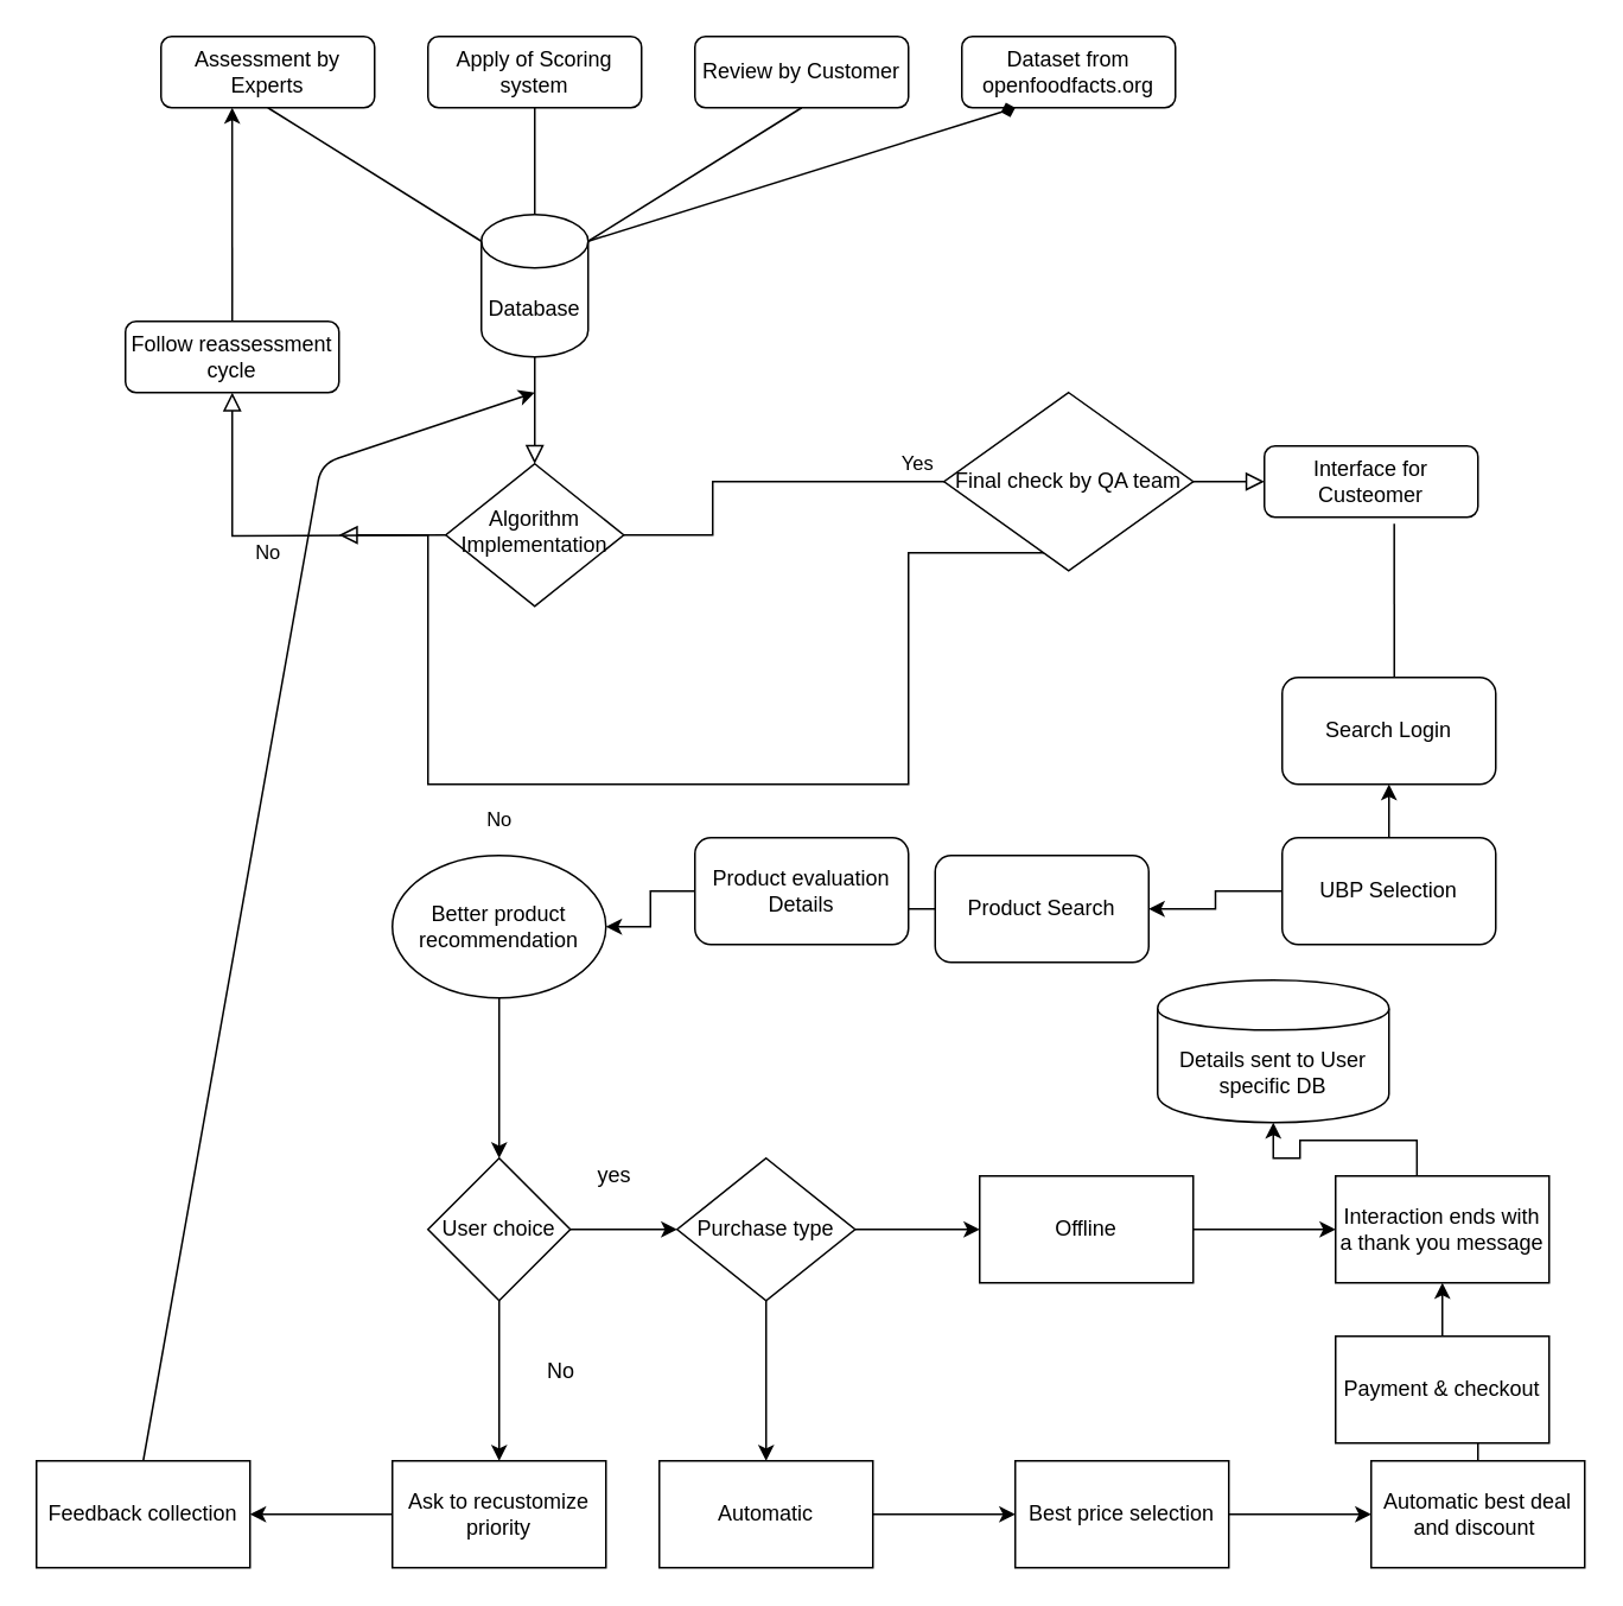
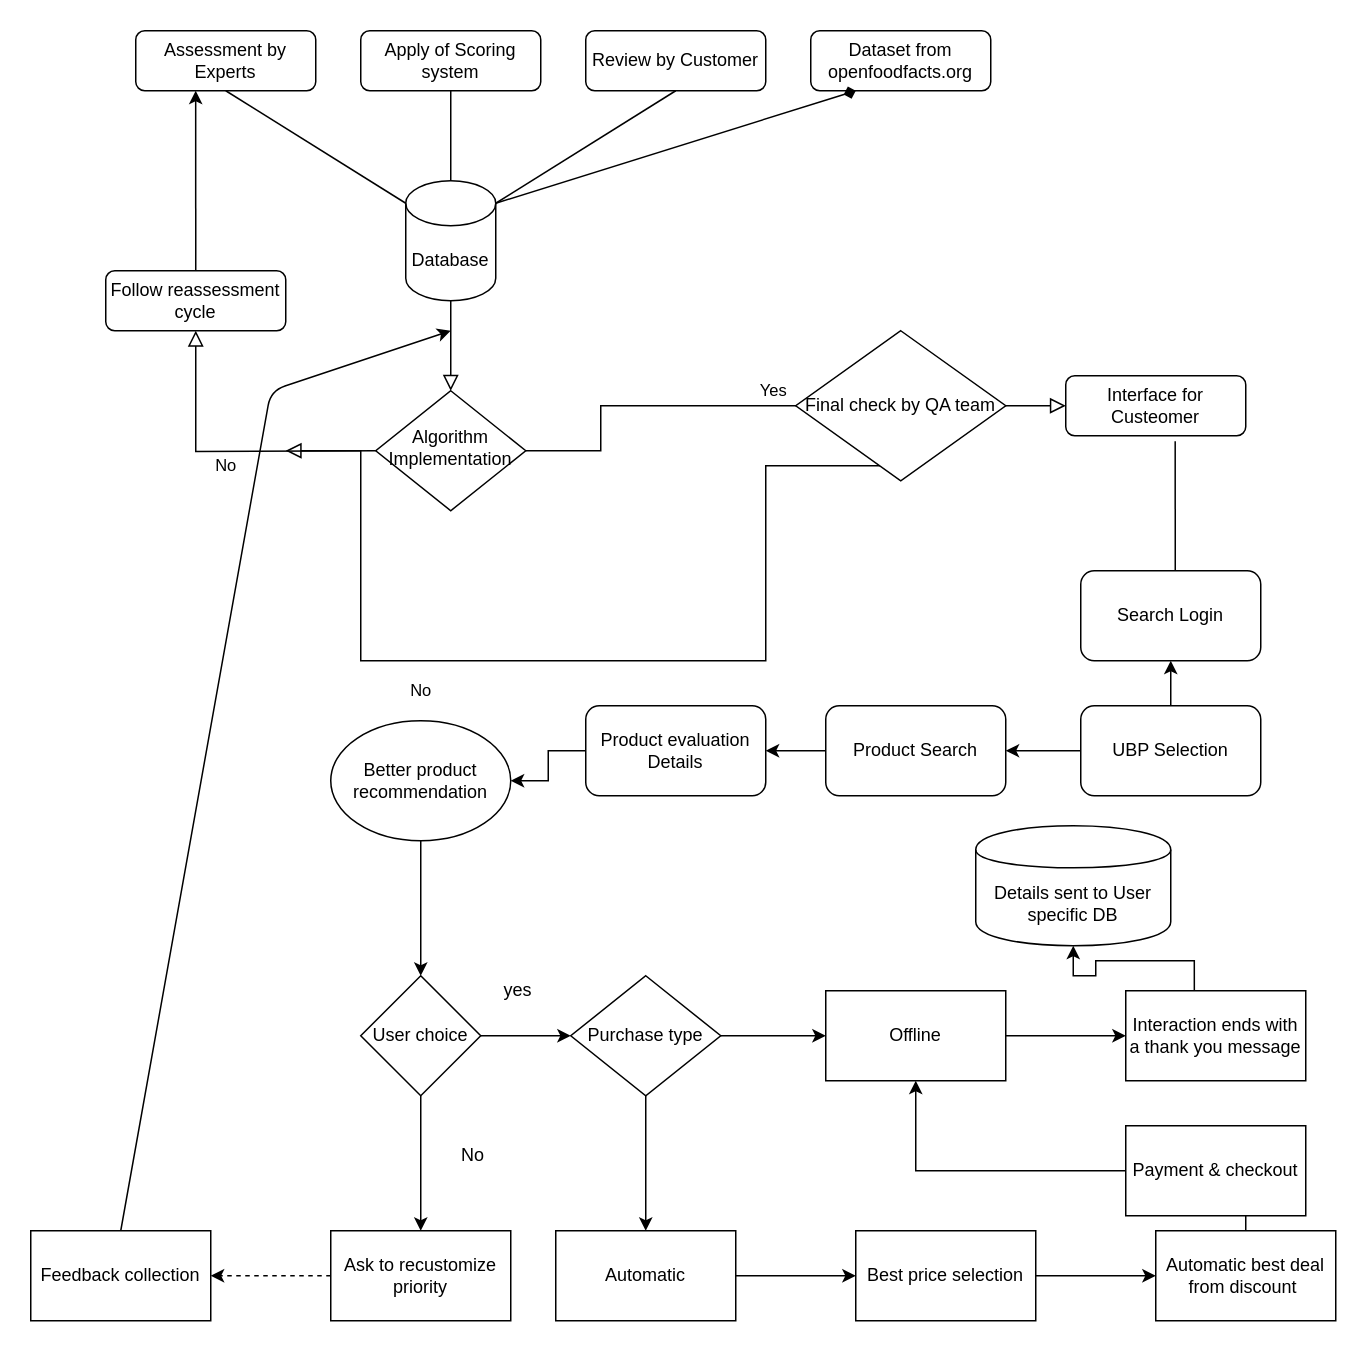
  <mxCell id="0" />
  <mxCell id="1" parent="0" />
  <mxCell id="2" value="" style="rounded=0;html=1;jettySize=auto;orthogonalLoop=1;fontSize=11;endArrow=block;endFill=0;endSize=8;strokeWidth=1;shadow=0;labelBackgroundColor=none;edgeStyle=orthogonalEdgeStyle;" parent="1" source="3" edge="1"><mxGeometry relative="1" as="geometry"><mxPoint x="300" y="260" as="targetPoint" /><Array as="points"><mxPoint x="300" y="210" /></Array></mxGeometry></mxCell>
  <mxCell id="3" value="Apply of Scoring system" style="rounded=1;whiteSpace=wrap;html=1;fontSize=12;glass=0;strokeWidth=1;shadow=0;" parent="1" vertex="1"><mxGeometry x="240" y="20" width="120" height="40" as="geometry" /></mxCell>
  <mxCell id="4" value="No" style="edgeStyle=orthogonalEdgeStyle;rounded=0;html=1;jettySize=auto;orthogonalLoop=1;fontSize=11;endArrow=block;endFill=0;endSize=8;strokeWidth=1;shadow=0;labelBackgroundColor=none;" parent="1" target="5" edge="1"><mxGeometry y="10" relative="1" as="geometry"><mxPoint as="offset" /><mxPoint x="250" y="300" as="sourcePoint" /></mxGeometry></mxCell>
  <mxCell id="5" value="Follow reassessment cycle" style="rounded=1;whiteSpace=wrap;html=1;fontSize=12;glass=0;strokeWidth=1;shadow=0;" parent="1" vertex="1"><mxGeometry x="70" y="180" width="120" height="40" as="geometry" /></mxCell>
  <mxCell id="6" value="No" style="rounded=0;html=1;jettySize=auto;orthogonalLoop=1;fontSize=11;endArrow=block;endFill=0;endSize=8;strokeWidth=1;shadow=0;labelBackgroundColor=none;edgeStyle=orthogonalEdgeStyle;exitX=0.5;exitY=1;exitDx=0;exitDy=0;" parent="1" source="18" edge="1"><mxGeometry x="0.333" y="20" relative="1" as="geometry"><mxPoint as="offset" /><mxPoint x="610" y="330" as="sourcePoint" /><mxPoint x="190" y="300" as="targetPoint" /><Array as="points"><mxPoint x="600" y="310" /><mxPoint x="510" y="310" /><mxPoint x="510" y="440" /><mxPoint x="240" y="440" /><mxPoint x="240" y="300" /></Array></mxGeometry></mxCell>
  <mxCell id="7" value="Yes" style="edgeStyle=orthogonalEdgeStyle;rounded=0;html=1;jettySize=auto;orthogonalLoop=1;fontSize=11;endArrow=block;endFill=0;endSize=8;strokeWidth=1;shadow=0;labelBackgroundColor=none;" parent="1" source="8" target="9" edge="1"><mxGeometry y="10" relative="1" as="geometry"><mxPoint as="offset" /><Array as="points"><mxPoint x="400" y="300" /><mxPoint x="400" y="270" /></Array></mxGeometry></mxCell>
  <mxCell id="8" value="Algorithm Implementation" style="rhombus;whiteSpace=wrap;html=1;shadow=0;fontFamily=Helvetica;fontSize=12;align=center;strokeWidth=1;spacing=6;spacingTop=-4;" parent="1" vertex="1"><mxGeometry x="250" y="260" width="100" height="80" as="geometry" /></mxCell>
  <mxCell id="9" value="Interface for Custeomer" style="rounded=1;whiteSpace=wrap;html=1;fontSize=12;glass=0;strokeWidth=1;shadow=0;" parent="1" vertex="1"><mxGeometry x="710" y="250" width="120" height="40" as="geometry" /></mxCell>
  <mxCell id="10" value="Database" style="shape=cylinder3;whiteSpace=wrap;html=1;boundedLbl=1;backgroundOutline=1;size=15;" vertex="1" parent="1"><mxGeometry x="270" y="120" width="60" height="80" as="geometry" /></mxCell>
  <mxCell id="11" value="Assessment by Experts" style="rounded=1;whiteSpace=wrap;html=1;" vertex="1" parent="1"><mxGeometry x="90" y="20" width="120" height="40" as="geometry" /></mxCell>
  <mxCell id="12" value="Review by Customer" style="rounded=1;whiteSpace=wrap;html=1;" vertex="1" parent="1"><mxGeometry x="390" y="20" width="120" height="40" as="geometry" /></mxCell>
  <mxCell id="13" value="Dataset from openfoodfacts.org" style="rounded=1;whiteSpace=wrap;html=1;" vertex="1" parent="1"><mxGeometry x="540" y="20" width="120" height="40" as="geometry" /></mxCell>
  <mxCell id="14" value="" style="endArrow=none;html=1;entryX=0.5;entryY=1;entryDx=0;entryDy=0;exitX=1;exitY=0;exitDx=0;exitDy=15;exitPerimeter=0;" edge="1" parent="1" source="10" target="12"><mxGeometry width="50" height="50" relative="1" as="geometry"><mxPoint x="440" y="170" as="sourcePoint" /><mxPoint x="490" y="120" as="targetPoint" /></mxGeometry></mxCell>
  <mxCell id="15" value="" style="endArrow=none;html=1;entryX=0.5;entryY=1;entryDx=0;entryDy=0;exitX=0;exitY=0;exitDx=0;exitDy=15;exitPerimeter=0;" edge="1" parent="1" source="10" target="11"><mxGeometry width="50" height="50" relative="1" as="geometry"><mxPoint x="440" y="170" as="sourcePoint" /><mxPoint x="490" y="120" as="targetPoint" /></mxGeometry></mxCell>
  <mxCell id="16" value="" style="endArrow=diamond;html=1;entryX=0.25;entryY=1;entryDx=0;entryDy=0;exitX=1;exitY=0;exitDx=0;exitDy=15;exitPerimeter=0;" edge="1" parent="1" source="10" target="13"><mxGeometry width="50" height="50" relative="1" as="geometry"><mxPoint x="440" y="230" as="sourcePoint" /><mxPoint x="490" y="180" as="targetPoint" /></mxGeometry></mxCell>
  <mxCell id="17" value="" style="endArrow=classic;html=1;entryX=0.333;entryY=1;entryDx=0;entryDy=0;entryPerimeter=0;exitX=0.5;exitY=0;exitDx=0;exitDy=0;" edge="1" parent="1" source="5" target="11"><mxGeometry width="50" height="50" relative="1" as="geometry"><mxPoint x="440" y="210" as="sourcePoint" /><mxPoint x="490" y="160" as="targetPoint" /></mxGeometry></mxCell>
  <mxCell id="18" value="&lt;span&gt;Final check by QA team&lt;/span&gt;" style="rhombus;whiteSpace=wrap;html=1;" vertex="1" parent="1"><mxGeometry x="530" y="220" width="140" height="100" as="geometry" /></mxCell>
  <mxCell id="19" value="" style="endArrow=none;html=1;entryX=0.608;entryY=1.092;entryDx=0;entryDy=0;entryPerimeter=0;" edge="1" parent="1" target="9"><mxGeometry width="50" height="50" relative="1" as="geometry"><mxPoint x="783" y="380" as="sourcePoint" /><mxPoint x="490" y="360" as="targetPoint" /></mxGeometry></mxCell>
  <mxCell id="20" value="Search Login" style="rounded=1;whiteSpace=wrap;html=1;" vertex="1" parent="1"><mxGeometry x="720" y="380" width="120" height="60" as="geometry" /></mxCell>
  <mxCell id="21" value="" style="edgeStyle=orthogonalEdgeStyle;rounded=0;orthogonalLoop=1;jettySize=auto;html=1;" edge="1" parent="1" source="23" target="20"><mxGeometry relative="1" as="geometry" /></mxCell>
  <mxCell id="22" value="" style="edgeStyle=orthogonalEdgeStyle;rounded=0;orthogonalLoop=1;jettySize=auto;html=1;" edge="1" parent="1" source="23" target="25"><mxGeometry relative="1" as="geometry" /></mxCell>
  <mxCell id="23" value="UBP Selection" style="rounded=1;whiteSpace=wrap;html=1;" vertex="1" parent="1"><mxGeometry x="720" y="470" width="120" height="60" as="geometry" /></mxCell>
  <mxCell id="24" value="" style="edgeStyle=orthogonalEdgeStyle;rounded=0;orthogonalLoop=1;jettySize=auto;html=1;" edge="1" parent="1" source="25" target="27"><mxGeometry relative="1" as="geometry" /></mxCell>
- <mxCell id="25" value="Product Search" style="rounded=1;whiteSpace=wrap;html=1;" vertex="1" parent="1"><mxGeometry x="525" y="480" width="120" height="60" as="geometry" /></mxCell>
+ <mxCell id="25" value="Product Search" style="rounded=1;whiteSpace=wrap;html=1;" vertex="1" parent="1"><mxGeometry x="550" y="470" width="120" height="60" as="geometry" /></mxCell>
  <mxCell id="26" value="" style="edgeStyle=orthogonalEdgeStyle;rounded=0;orthogonalLoop=1;jettySize=auto;html=1;" edge="1" parent="1" source="27" target="29"><mxGeometry relative="1" as="geometry" /></mxCell>
  <mxCell id="27" value="Product evaluation Details" style="rounded=1;whiteSpace=wrap;html=1;" vertex="1" parent="1"><mxGeometry x="390" y="470" width="120" height="60" as="geometry" /></mxCell>
  <mxCell id="28" value="" style="edgeStyle=orthogonalEdgeStyle;rounded=0;orthogonalLoop=1;jettySize=auto;html=1;" edge="1" parent="1" source="29"><mxGeometry relative="1" as="geometry"><mxPoint x="280" y="650" as="targetPoint" /></mxGeometry></mxCell>
  <mxCell id="29" value="Better product recommendation" style="ellipse;whiteSpace=wrap;html=1;" vertex="1" parent="1"><mxGeometry x="220" y="480" width="120" height="80" as="geometry" /></mxCell>
  <mxCell id="30" value="" style="edgeStyle=orthogonalEdgeStyle;rounded=0;orthogonalLoop=1;jettySize=auto;html=1;" edge="1" parent="1" source="32"><mxGeometry relative="1" as="geometry"><mxPoint x="380" y="690" as="targetPoint" /></mxGeometry></mxCell>
  <mxCell id="31" value="" style="edgeStyle=orthogonalEdgeStyle;rounded=0;orthogonalLoop=1;jettySize=auto;html=1;" edge="1" parent="1" source="32" target="34"><mxGeometry relative="1" as="geometry" /></mxCell>
  <mxCell id="32" value="User choice" style="rhombus;whiteSpace=wrap;html=1;" vertex="1" parent="1"><mxGeometry x="240" y="650" width="80" height="80" as="geometry" /></mxCell>
- <mxCell id="33" value="" style="edgeStyle=orthogonalEdgeStyle;rounded=0;orthogonalLoop=1;jettySize=auto;html=1;" edge="1" parent="1" source="34" target="53"><mxGeometry relative="1" as="geometry" /></mxCell>
+ <mxCell id="33" value="" style="edgeStyle=orthogonalEdgeStyle;rounded=0;orthogonalLoop=1;jettySize=auto;html=1;dashed=1;" edge="1" parent="1" source="34" target="53"><mxGeometry relative="1" as="geometry" /></mxCell>
  <mxCell id="34" value="Ask to recustomize priority" style="whiteSpace=wrap;html=1;" vertex="1" parent="1"><mxGeometry x="220" y="820" width="120" height="60" as="geometry" /></mxCell>
  <mxCell id="35" value="yes" style="text;html=1;strokeColor=none;fillColor=none;align=center;verticalAlign=middle;whiteSpace=wrap;rounded=0;" vertex="1" parent="1"><mxGeometry x="310" y="630" width="70" height="60" as="geometry" /></mxCell>
  <mxCell id="36" value="No" style="text;html=1;strokeColor=none;fillColor=none;align=center;verticalAlign=middle;whiteSpace=wrap;rounded=0;" vertex="1" parent="1"><mxGeometry x="280" y="740" width="70" height="60" as="geometry" /></mxCell>
  <mxCell id="37" value="" style="edgeStyle=orthogonalEdgeStyle;rounded=0;orthogonalLoop=1;jettySize=auto;html=1;" edge="1" parent="1" source="39" target="42"><mxGeometry relative="1" as="geometry" /></mxCell>
  <mxCell id="38" value="" style="edgeStyle=orthogonalEdgeStyle;rounded=0;orthogonalLoop=1;jettySize=auto;html=1;" edge="1" parent="1" source="39" target="44"><mxGeometry relative="1" as="geometry" /></mxCell>
  <mxCell id="39" value="Purchase type" style="rhombus;whiteSpace=wrap;html=1;" vertex="1" parent="1"><mxGeometry x="380" y="650" width="100" height="80" as="geometry" /></mxCell>
  <mxCell id="40" value="" style="edgeStyle=orthogonalEdgeStyle;rounded=0;orthogonalLoop=1;jettySize=auto;html=1;" edge="1" parent="1" source="42" target="45"><mxGeometry relative="1" as="geometry" /></mxCell>
  <mxCell id="41" value="" style="edgeStyle=orthogonalEdgeStyle;rounded=0;orthogonalLoop=1;jettySize=auto;html=1;exitX=0.381;exitY=0.006;exitDx=0;exitDy=0;exitPerimeter=0;" edge="1" parent="1" source="45" target="46"><mxGeometry relative="1" as="geometry" /></mxCell>
  <mxCell id="42" value="Offline" style="whiteSpace=wrap;html=1;" vertex="1" parent="1"><mxGeometry x="550" y="660" width="120" height="60" as="geometry" /></mxCell>
  <mxCell id="43" value="" style="edgeStyle=orthogonalEdgeStyle;rounded=0;orthogonalLoop=1;jettySize=auto;html=1;" edge="1" parent="1" source="44" target="48"><mxGeometry relative="1" as="geometry" /></mxCell>
  <mxCell id="44" value="Automatic" style="whiteSpace=wrap;html=1;" vertex="1" parent="1"><mxGeometry x="370" y="820" width="120" height="60" as="geometry" /></mxCell>
  <mxCell id="45" value="Interaction ends with a thank you message" style="whiteSpace=wrap;html=1;" vertex="1" parent="1"><mxGeometry x="750" y="660" width="120" height="60" as="geometry" /></mxCell>
  <mxCell id="46" value="Details sent to User specific DB" style="shape=cylinder;whiteSpace=wrap;html=1;boundedLbl=1;backgroundOutline=1;" vertex="1" parent="1"><mxGeometry x="650" y="550" width="130" height="80" as="geometry" /></mxCell>
  <mxCell id="47" value="" style="edgeStyle=orthogonalEdgeStyle;rounded=0;orthogonalLoop=1;jettySize=auto;html=1;" edge="1" parent="1" source="48" target="50"><mxGeometry relative="1" as="geometry" /></mxCell>
  <mxCell id="48" value="Best price selection" style="whiteSpace=wrap;html=1;" vertex="1" parent="1"><mxGeometry x="570" y="820" width="120" height="60" as="geometry" /></mxCell>
  <mxCell id="49" value="" style="edgeStyle=orthogonalEdgeStyle;rounded=0;orthogonalLoop=1;jettySize=auto;html=1;" edge="1" parent="1" source="50" target="52"><mxGeometry relative="1" as="geometry" /></mxCell>
- <mxCell id="50" value="&lt;span&gt;Automatic best deal and discount&amp;nbsp;&lt;/span&gt;" style="whiteSpace=wrap;html=1;" vertex="1" parent="1"><mxGeometry x="770" y="820" width="120" height="60" as="geometry" /></mxCell>
- <mxCell id="51" value="" style="edgeStyle=orthogonalEdgeStyle;rounded=0;orthogonalLoop=1;jettySize=auto;html=1;" edge="1" parent="1" source="52" target="45"><mxGeometry relative="1" as="geometry" /></mxCell>
+ <mxCell id="50" value="&lt;span&gt;Automatic best deal from discount&amp;nbsp;&lt;/span&gt;" style="whiteSpace=wrap;html=1;" vertex="1" parent="1"><mxGeometry x="770" y="820" width="120" height="60" as="geometry" /></mxCell>
+ <mxCell id="51" value="" style="edgeStyle=orthogonalEdgeStyle;rounded=0;orthogonalLoop=1;jettySize=auto;html=1;" edge="1" parent="1" source="52" target="42"><mxGeometry relative="1" as="geometry" /></mxCell>
  <mxCell id="52" value="Payment &amp;amp; checkout" style="whiteSpace=wrap;html=1;" vertex="1" parent="1"><mxGeometry x="750" y="750" width="120" height="60" as="geometry" /></mxCell>
  <mxCell id="53" value="Feedback collection" style="whiteSpace=wrap;html=1;" vertex="1" parent="1"><mxGeometry x="20" y="820" width="120" height="60" as="geometry" /></mxCell>
  <mxCell id="54" value="" style="endArrow=classic;html=1;exitX=0.5;exitY=0;exitDx=0;exitDy=0;" edge="1" parent="1" source="53"><mxGeometry width="50" height="50" relative="1" as="geometry"><mxPoint x="290" y="940" as="sourcePoint" /><mxPoint x="300" y="220" as="targetPoint" /><Array as="points"><mxPoint x="180" y="260" /></Array></mxGeometry></mxCell>
